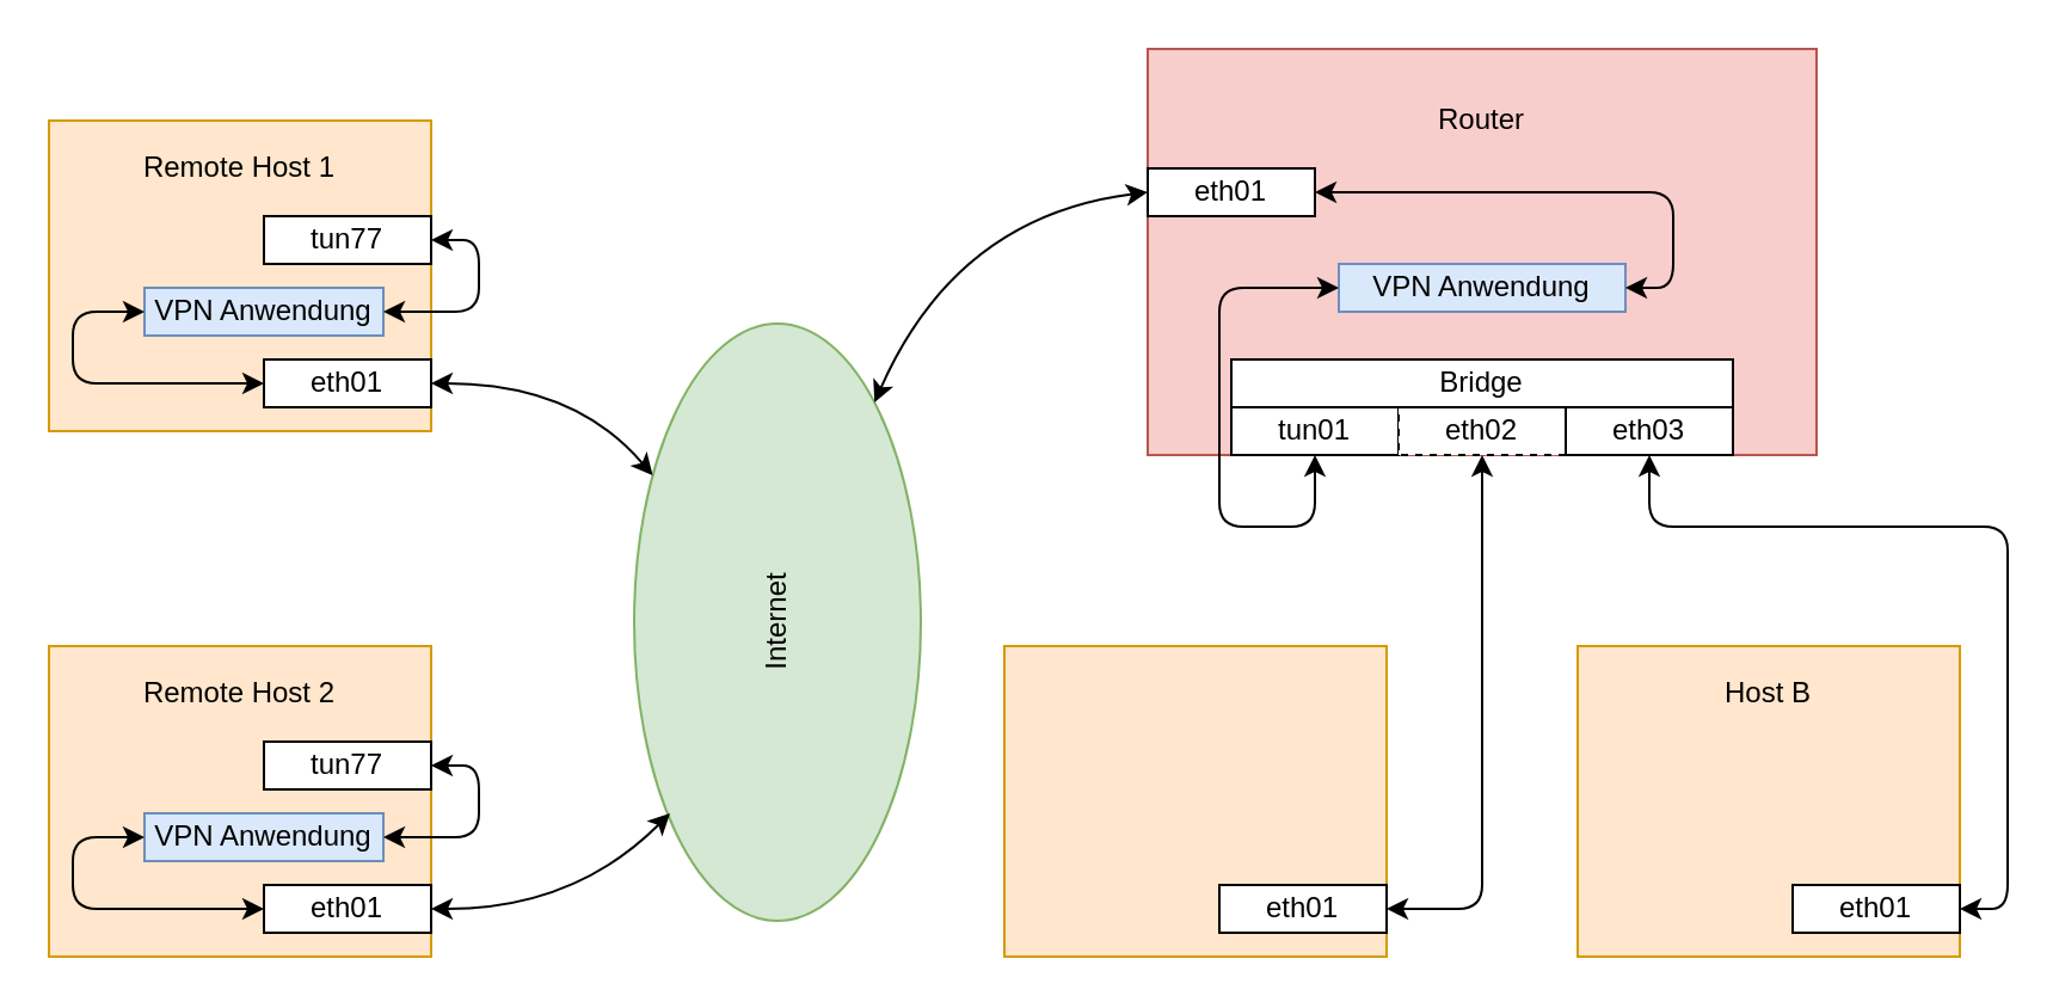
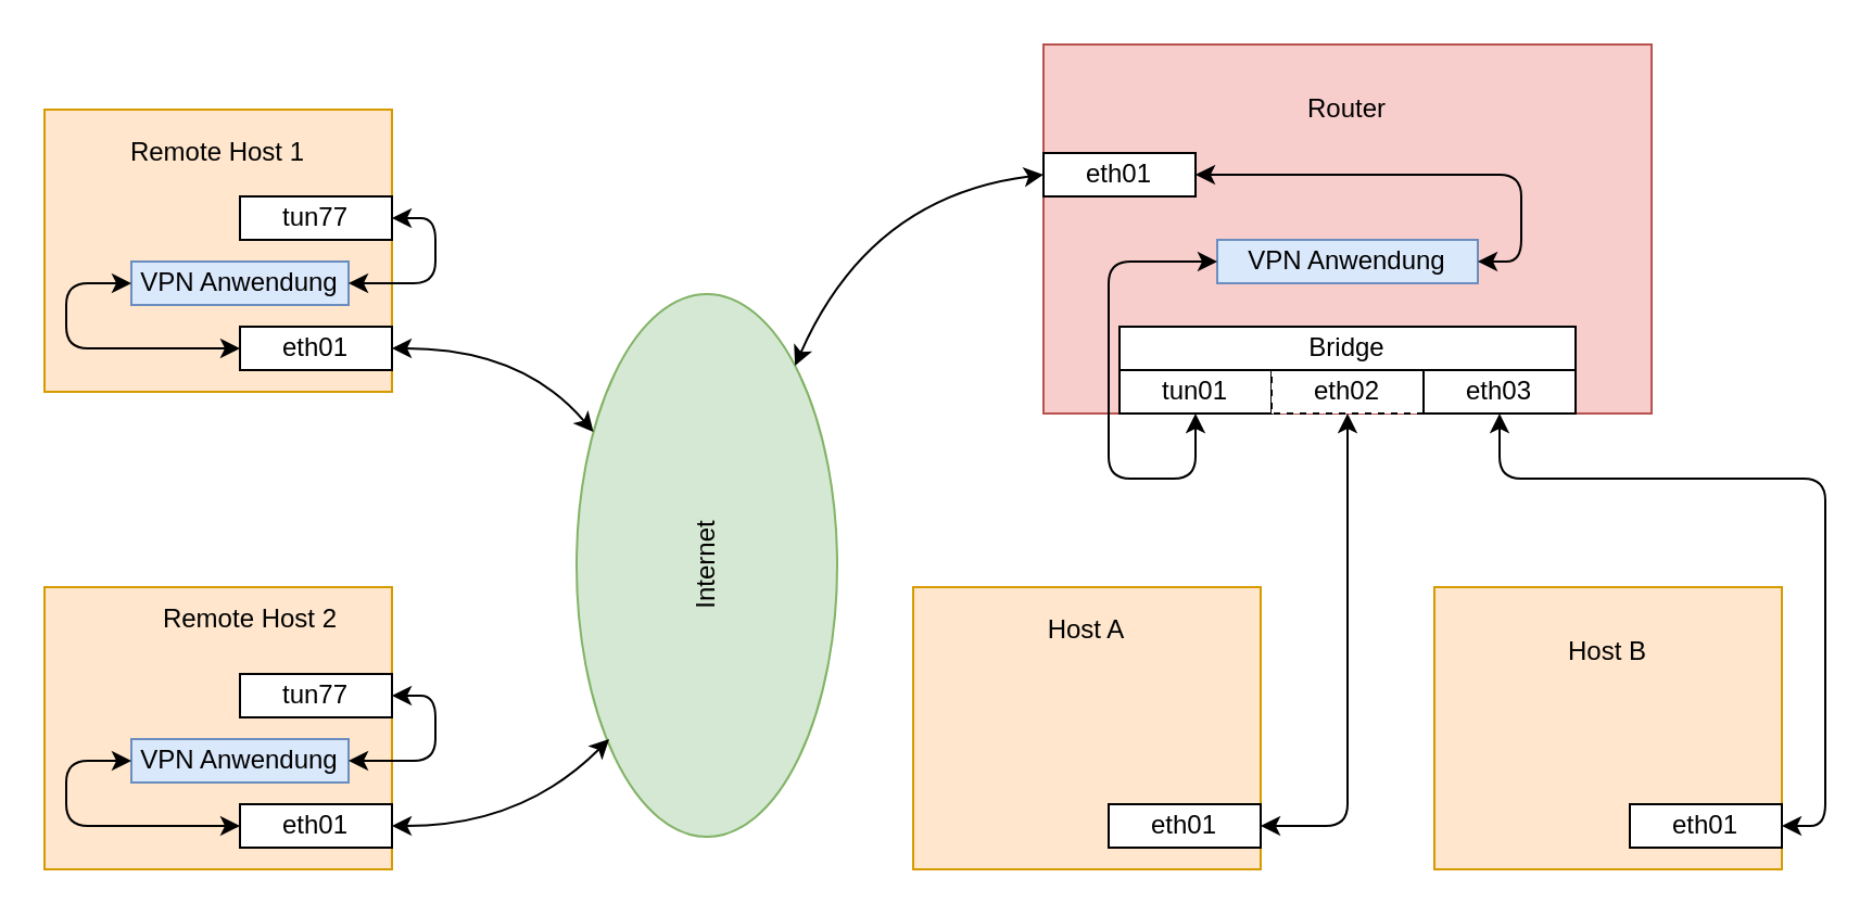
  <mxCell id="0" />
  <mxCell id="1" parent="0" />
  <mxCell id="2" value="" style="rounded=0;whiteSpace=wrap;html=1;fillColor=#ffe6cc;strokeColor=#d79b00;" parent="1" vertex="1"><mxGeometry x="420" y="270" width="160" height="130" as="geometry" /></mxCell>
  <mxCell id="3" value="" style="rounded=0;whiteSpace=wrap;html=1;fillColor=#f8cecc;strokeColor=#b85450;" parent="1" vertex="1"><mxGeometry x="480" y="20" width="280" height="170" as="geometry" /></mxCell>
  <mxCell id="4" value="Router" style="text;html=1;strokeColor=none;fillColor=none;align=center;verticalAlign=middle;whiteSpace=wrap;rounded=0;" parent="1" vertex="1"><mxGeometry x="580" y="40" width="80" height="20" as="geometry" /></mxCell>
  <mxCell id="5" value="tun01" style="rounded=0;whiteSpace=wrap;html=1;" parent="1" vertex="1"><mxGeometry x="515" y="170" width="70" height="20" as="geometry" /></mxCell>
  <mxCell id="6" value="eth02" style="rounded=0;whiteSpace=wrap;html=1;dashed=1;" parent="1" vertex="1"><mxGeometry x="585" y="170" width="70" height="20" as="geometry" /></mxCell>
  <mxCell id="7" value="Bridge" style="rounded=0;whiteSpace=wrap;html=1;" parent="1" vertex="1"><mxGeometry x="515" y="150" width="210" height="20" as="geometry" /></mxCell>
  <mxCell id="8" value="VPN Anwendung" style="rounded=0;whiteSpace=wrap;html=1;fillColor=#dae8fc;strokeColor=#6c8ebf;" parent="1" vertex="1"><mxGeometry x="560" y="110" width="120" height="20" as="geometry" /></mxCell>
  <mxCell id="9" value="Internet" style="ellipse;whiteSpace=wrap;html=1;fillColor=#d5e8d4;strokeColor=#82b366;rotation=-90;" parent="1" vertex="1"><mxGeometry x="200" y="200" width="250" height="120" as="geometry" /></mxCell>
  <mxCell id="10" value="eth01" style="rounded=0;whiteSpace=wrap;html=1;" parent="1" vertex="1"><mxGeometry x="480" y="70" width="70" height="20" as="geometry" /></mxCell>
  <mxCell id="11" value="" style="rounded=0;whiteSpace=wrap;html=1;fillColor=#ffe6cc;strokeColor=#d79b00;" parent="1" vertex="1"><mxGeometry x="20" y="50" width="160" height="130" as="geometry" /></mxCell>
  <mxCell id="12" value="Remote Host 1" style="text;html=1;strokeColor=none;fillColor=none;align=center;verticalAlign=middle;whiteSpace=wrap;rounded=0;" parent="1" vertex="1"><mxGeometry x="50" y="60" width="100" height="20" as="geometry" /></mxCell>
  <mxCell id="13" value="tun77" style="rounded=0;whiteSpace=wrap;html=1;" parent="1" vertex="1"><mxGeometry x="110" y="90" width="70" height="20" as="geometry" /></mxCell>
  <mxCell id="14" value="VPN Anwendung" style="rounded=0;whiteSpace=wrap;html=1;fillColor=#dae8fc;strokeColor=#6c8ebf;" parent="1" vertex="1"><mxGeometry x="60" y="120" width="100" height="20" as="geometry" /></mxCell>
  <mxCell id="15" value="" style="endArrow=classic;startArrow=classic;html=1;entryX=1;entryY=0.5;entryDx=0;entryDy=0;exitX=1;exitY=0.5;exitDx=0;exitDy=0;rounded=1;" parent="1" source="14" target="13" edge="1"><mxGeometry width="50" height="50" relative="1" as="geometry"><mxPoint x="330" y="290" as="sourcePoint" /><mxPoint x="380" y="240" as="targetPoint" /><Array as="points"><mxPoint x="200" y="130" /><mxPoint x="200" y="100" /></Array></mxGeometry></mxCell>
  <mxCell id="16" value="eth01" style="rounded=0;whiteSpace=wrap;html=1;" parent="1" vertex="1"><mxGeometry x="110" y="150" width="70" height="20" as="geometry" /></mxCell>
  <mxCell id="17" value="" style="endArrow=classic;startArrow=classic;html=1;entryX=0;entryY=0.5;entryDx=0;entryDy=0;exitX=0;exitY=0.5;exitDx=0;exitDy=0;" parent="1" source="16" target="14" edge="1"><mxGeometry width="50" height="50" relative="1" as="geometry"><mxPoint x="330" y="290" as="sourcePoint" /><mxPoint x="380" y="240" as="targetPoint" /><Array as="points"><mxPoint x="30" y="160" /><mxPoint x="30" y="130" /></Array></mxGeometry></mxCell>
  <mxCell id="18" value="" style="rounded=0;whiteSpace=wrap;html=1;fillColor=#ffe6cc;strokeColor=#d79b00;" parent="1" vertex="1"><mxGeometry x="20" y="270" width="160" height="130" as="geometry" /></mxCell>
- <mxCell id="19" value="Remote Host 2" style="text;html=1;strokeColor=none;fillColor=none;align=center;verticalAlign=middle;whiteSpace=wrap;rounded=0;" parent="1" vertex="1"><mxGeometry x="55" y="280" width="90" height="20" as="geometry" /></mxCell>
+ <mxCell id="19" value="Remote Host 2" style="text;html=1;strokeColor=none;fillColor=none;align=center;verticalAlign=middle;whiteSpace=wrap;rounded=0;" parent="1" vertex="1"><mxGeometry x="70" y="275" width="90" height="20" as="geometry" /></mxCell>
  <mxCell id="20" value="tun77" style="rounded=0;whiteSpace=wrap;html=1;" parent="1" vertex="1"><mxGeometry x="110" y="310" width="70" height="20" as="geometry" /></mxCell>
  <mxCell id="21" value="VPN Anwendung" style="rounded=0;whiteSpace=wrap;html=1;fillColor=#dae8fc;strokeColor=#6c8ebf;" parent="1" vertex="1"><mxGeometry x="60" y="340" width="100" height="20" as="geometry" /></mxCell>
  <mxCell id="22" value="" style="endArrow=classic;startArrow=classic;html=1;entryX=1;entryY=0.5;entryDx=0;entryDy=0;exitX=1;exitY=0.5;exitDx=0;exitDy=0;rounded=1;" parent="1" source="21" target="20" edge="1"><mxGeometry width="50" height="50" relative="1" as="geometry"><mxPoint x="330" y="510" as="sourcePoint" /><mxPoint x="380" y="460" as="targetPoint" /><Array as="points"><mxPoint x="200" y="350" /><mxPoint x="200" y="320" /></Array></mxGeometry></mxCell>
  <mxCell id="23" value="eth01" style="rounded=0;whiteSpace=wrap;html=1;" parent="1" vertex="1"><mxGeometry x="110" y="370" width="70" height="20" as="geometry" /></mxCell>
  <mxCell id="24" value="" style="endArrow=classic;startArrow=classic;html=1;entryX=0;entryY=0.5;entryDx=0;entryDy=0;exitX=0;exitY=0.5;exitDx=0;exitDy=0;" parent="1" source="23" target="21" edge="1"><mxGeometry width="50" height="50" relative="1" as="geometry"><mxPoint x="330" y="510" as="sourcePoint" /><mxPoint x="380" y="460" as="targetPoint" /><Array as="points"><mxPoint x="30" y="380" /><mxPoint x="30" y="350" /></Array></mxGeometry></mxCell>
+ <mxCell id="25" value="Host A" style="text;html=1;strokeColor=none;fillColor=none;align=center;verticalAlign=middle;whiteSpace=wrap;rounded=0;" parent="1" vertex="1"><mxGeometry x="455" y="280" width="90" height="20" as="geometry" /></mxCell>
  <mxCell id="26" value="eth01" style="rounded=0;whiteSpace=wrap;html=1;" parent="1" vertex="1"><mxGeometry x="510" y="370" width="70" height="20" as="geometry" /></mxCell>
  <mxCell id="27" value="" style="rounded=0;whiteSpace=wrap;html=1;fillColor=#ffe6cc;strokeColor=#d79b00;" parent="1" vertex="1"><mxGeometry x="660" y="270" width="160" height="130" as="geometry" /></mxCell>
- <mxCell id="28" value="Host B" style="text;html=1;strokeColor=none;fillColor=none;align=center;verticalAlign=middle;whiteSpace=wrap;rounded=0;" parent="1" vertex="1"><mxGeometry x="695" y="280" width="90" height="20" as="geometry" /></mxCell>
+ <mxCell id="28" value="Host B" style="text;html=1;strokeColor=none;fillColor=none;align=center;verticalAlign=middle;whiteSpace=wrap;rounded=0;" parent="1" vertex="1"><mxGeometry x="695" y="290" width="90" height="20" as="geometry" /></mxCell>
  <mxCell id="29" value="eth01" style="rounded=0;whiteSpace=wrap;html=1;" parent="1" vertex="1"><mxGeometry x="750" y="370" width="70" height="20" as="geometry" /></mxCell>
  <mxCell id="30" value="eth03" style="rounded=0;whiteSpace=wrap;html=1;" parent="1" vertex="1"><mxGeometry x="655" y="170" width="70" height="20" as="geometry" /></mxCell>
  <mxCell id="31" value="" style="endArrow=classic;startArrow=classic;html=1;entryX=0.5;entryY=1;entryDx=0;entryDy=0;exitX=1;exitY=0.5;exitDx=0;exitDy=0;" parent="1" source="26" target="6" edge="1"><mxGeometry width="50" height="50" relative="1" as="geometry"><mxPoint x="570" y="270" as="sourcePoint" /><mxPoint x="620" y="220" as="targetPoint" /><Array as="points"><mxPoint x="620" y="380" /><mxPoint x="620" y="220" /></Array></mxGeometry></mxCell>
  <mxCell id="32" value="" style="endArrow=classic;startArrow=classic;html=1;entryX=0.5;entryY=1;entryDx=0;entryDy=0;exitX=1;exitY=0.5;exitDx=0;exitDy=0;" parent="1" source="29" target="30" edge="1"><mxGeometry width="50" height="50" relative="1" as="geometry"><mxPoint x="570" y="270" as="sourcePoint" /><mxPoint x="620" y="220" as="targetPoint" /><Array as="points"><mxPoint x="840" y="380" /><mxPoint x="840" y="220" /><mxPoint x="690" y="220" /></Array></mxGeometry></mxCell>
  <mxCell id="33" value="" style="endArrow=classic;startArrow=classic;html=1;entryX=0;entryY=0.5;entryDx=0;entryDy=0;curved=1;" parent="1" source="9" target="10" edge="1"><mxGeometry width="50" height="50" relative="1" as="geometry"><mxPoint x="570" y="270" as="sourcePoint" /><mxPoint x="620" y="220" as="targetPoint" /><Array as="points"><mxPoint x="400" y="90" /></Array></mxGeometry></mxCell>
  <mxCell id="34" value="" style="endArrow=classic;startArrow=classic;html=1;exitX=1;exitY=0.5;exitDx=0;exitDy=0;curved=1;" parent="1" source="16" target="9" edge="1"><mxGeometry width="50" height="50" relative="1" as="geometry"><mxPoint x="570" y="270" as="sourcePoint" /><mxPoint x="620" y="220" as="targetPoint" /><Array as="points"><mxPoint x="240" y="160" /></Array></mxGeometry></mxCell>
  <mxCell id="35" value="" style="endArrow=classic;startArrow=classic;html=1;exitX=1;exitY=0.5;exitDx=0;exitDy=0;curved=1;entryX=0.18;entryY=0.125;entryDx=0;entryDy=0;entryPerimeter=0;" parent="1" source="23" target="9" edge="1"><mxGeometry width="50" height="50" relative="1" as="geometry"><mxPoint x="570" y="270" as="sourcePoint" /><mxPoint x="620" y="220" as="targetPoint" /><Array as="points"><mxPoint x="240" y="380" /></Array></mxGeometry></mxCell>
  <mxCell id="36" value="" style="endArrow=classic;startArrow=classic;html=1;exitX=1;exitY=0.5;exitDx=0;exitDy=0;entryX=1;entryY=0.5;entryDx=0;entryDy=0;" parent="1" source="10" target="8" edge="1"><mxGeometry width="50" height="50" relative="1" as="geometry"><mxPoint x="550" y="270" as="sourcePoint" /><mxPoint x="600" y="220" as="targetPoint" /><Array as="points"><mxPoint x="700" y="80" /><mxPoint x="700" y="120" /></Array></mxGeometry></mxCell>
  <mxCell id="37" value="" style="endArrow=classic;startArrow=classic;html=1;exitX=0.5;exitY=1;exitDx=0;exitDy=0;" parent="1" source="5" edge="1"><mxGeometry width="50" height="50" relative="1" as="geometry"><mxPoint x="570" y="270" as="sourcePoint" /><mxPoint x="560" y="120" as="targetPoint" /><Array as="points"><mxPoint x="550" y="220" /><mxPoint x="510" y="220" /><mxPoint x="510" y="120" /></Array></mxGeometry></mxCell>
